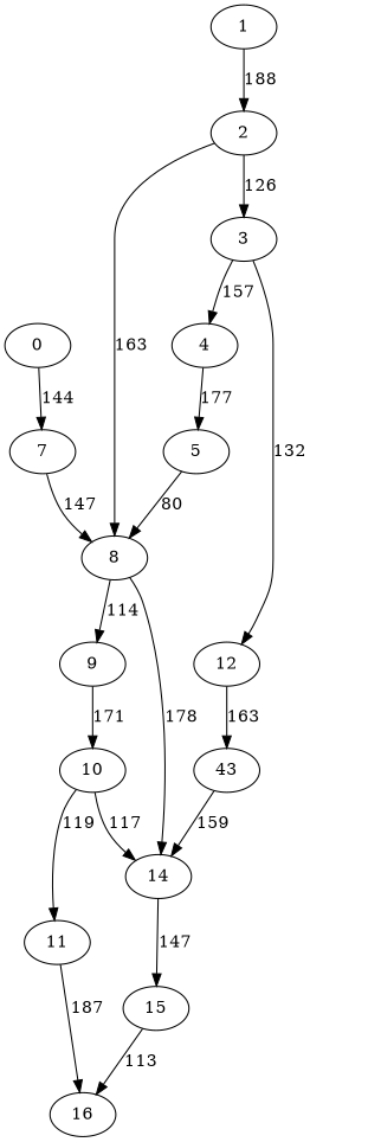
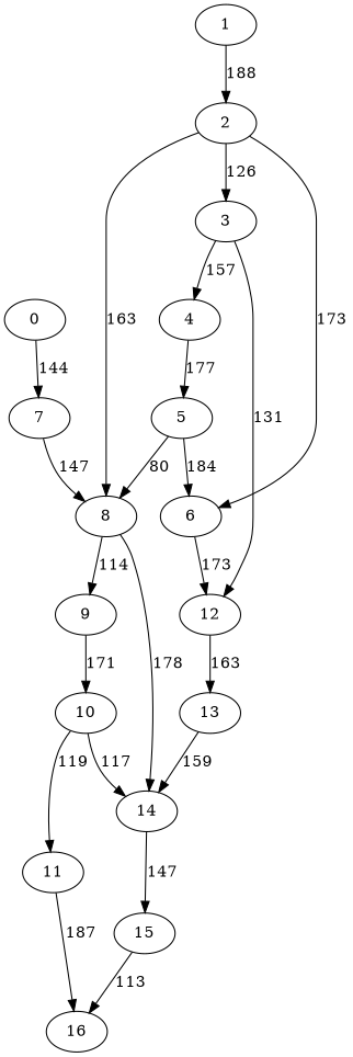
  digraph {
    0
    7
    1
    2
    8
    3
+   6
    9
    14
    4
    12
    5
-   13 [label=43]
+   13
    10
    15
    11
    16
    0 -> 7 [label=144]
    7 -> 8 [label=147]
    1 -> 2 [label=188]
    2 -> 8 [label=163]
    2 -> 3 [label=126]
+   2 -> 6 [label=173]
    8 -> 9 [label=114]
    8 -> 14 [label=178]
    3 -> 4 [label=157]
-   3 -> 12 [label=132]
+   3 -> 12 [label=131]
+   6 -> 12 [label=173]
    9 -> 10 [label=171]
    14 -> 15 [label=147]
    4 -> 5 [label=177]
    12 -> 13 [label=163]
    5 -> 8 [label=80]
+   5 -> 6 [label=184]
    13 -> 14 [label=159]
    10 -> 14 [label=117]
    10 -> 11 [label=119]
    15 -> 16 [label=113]
    11 -> 16 [label=187]
  }
